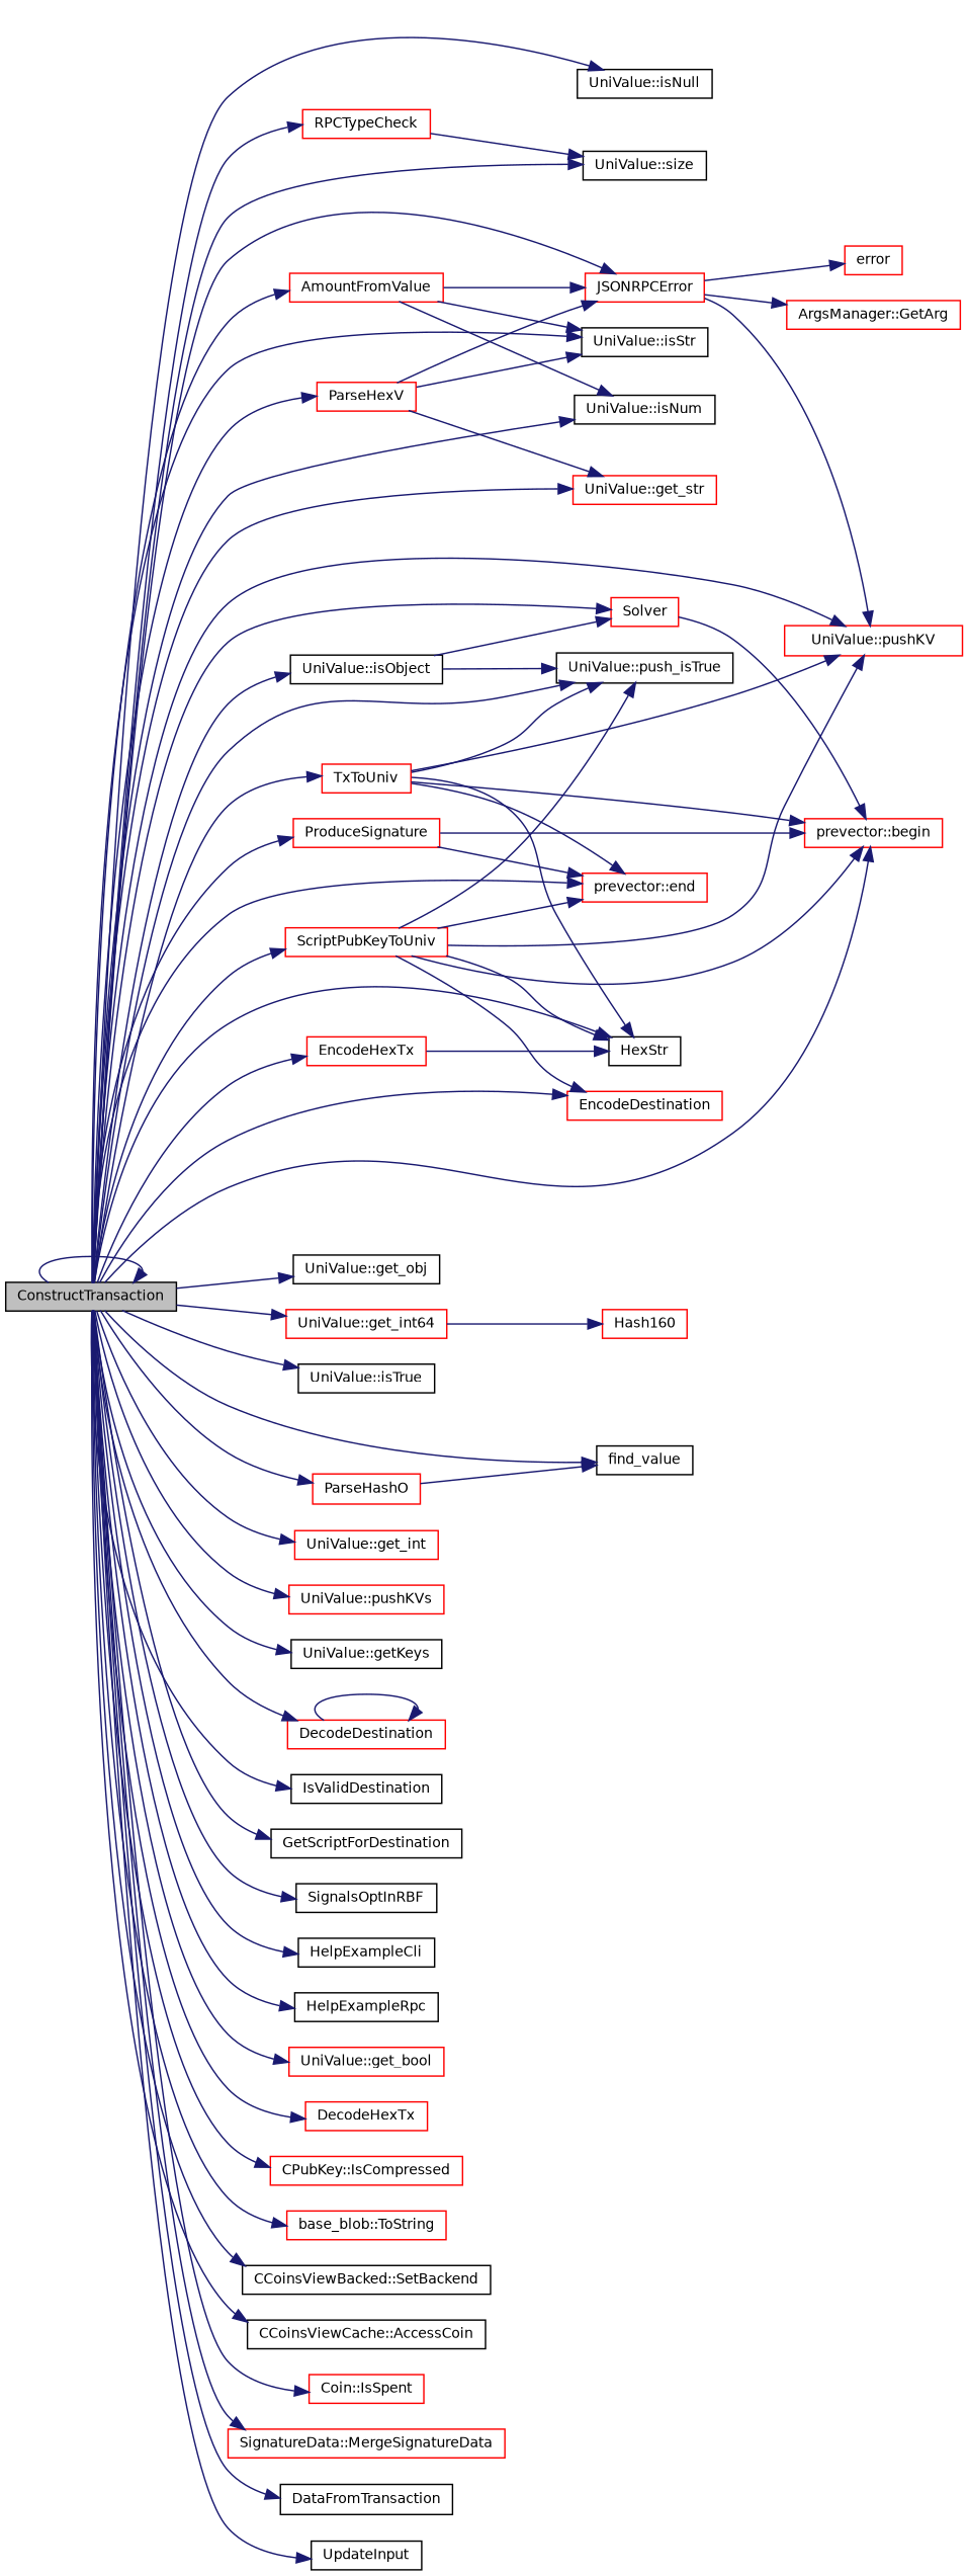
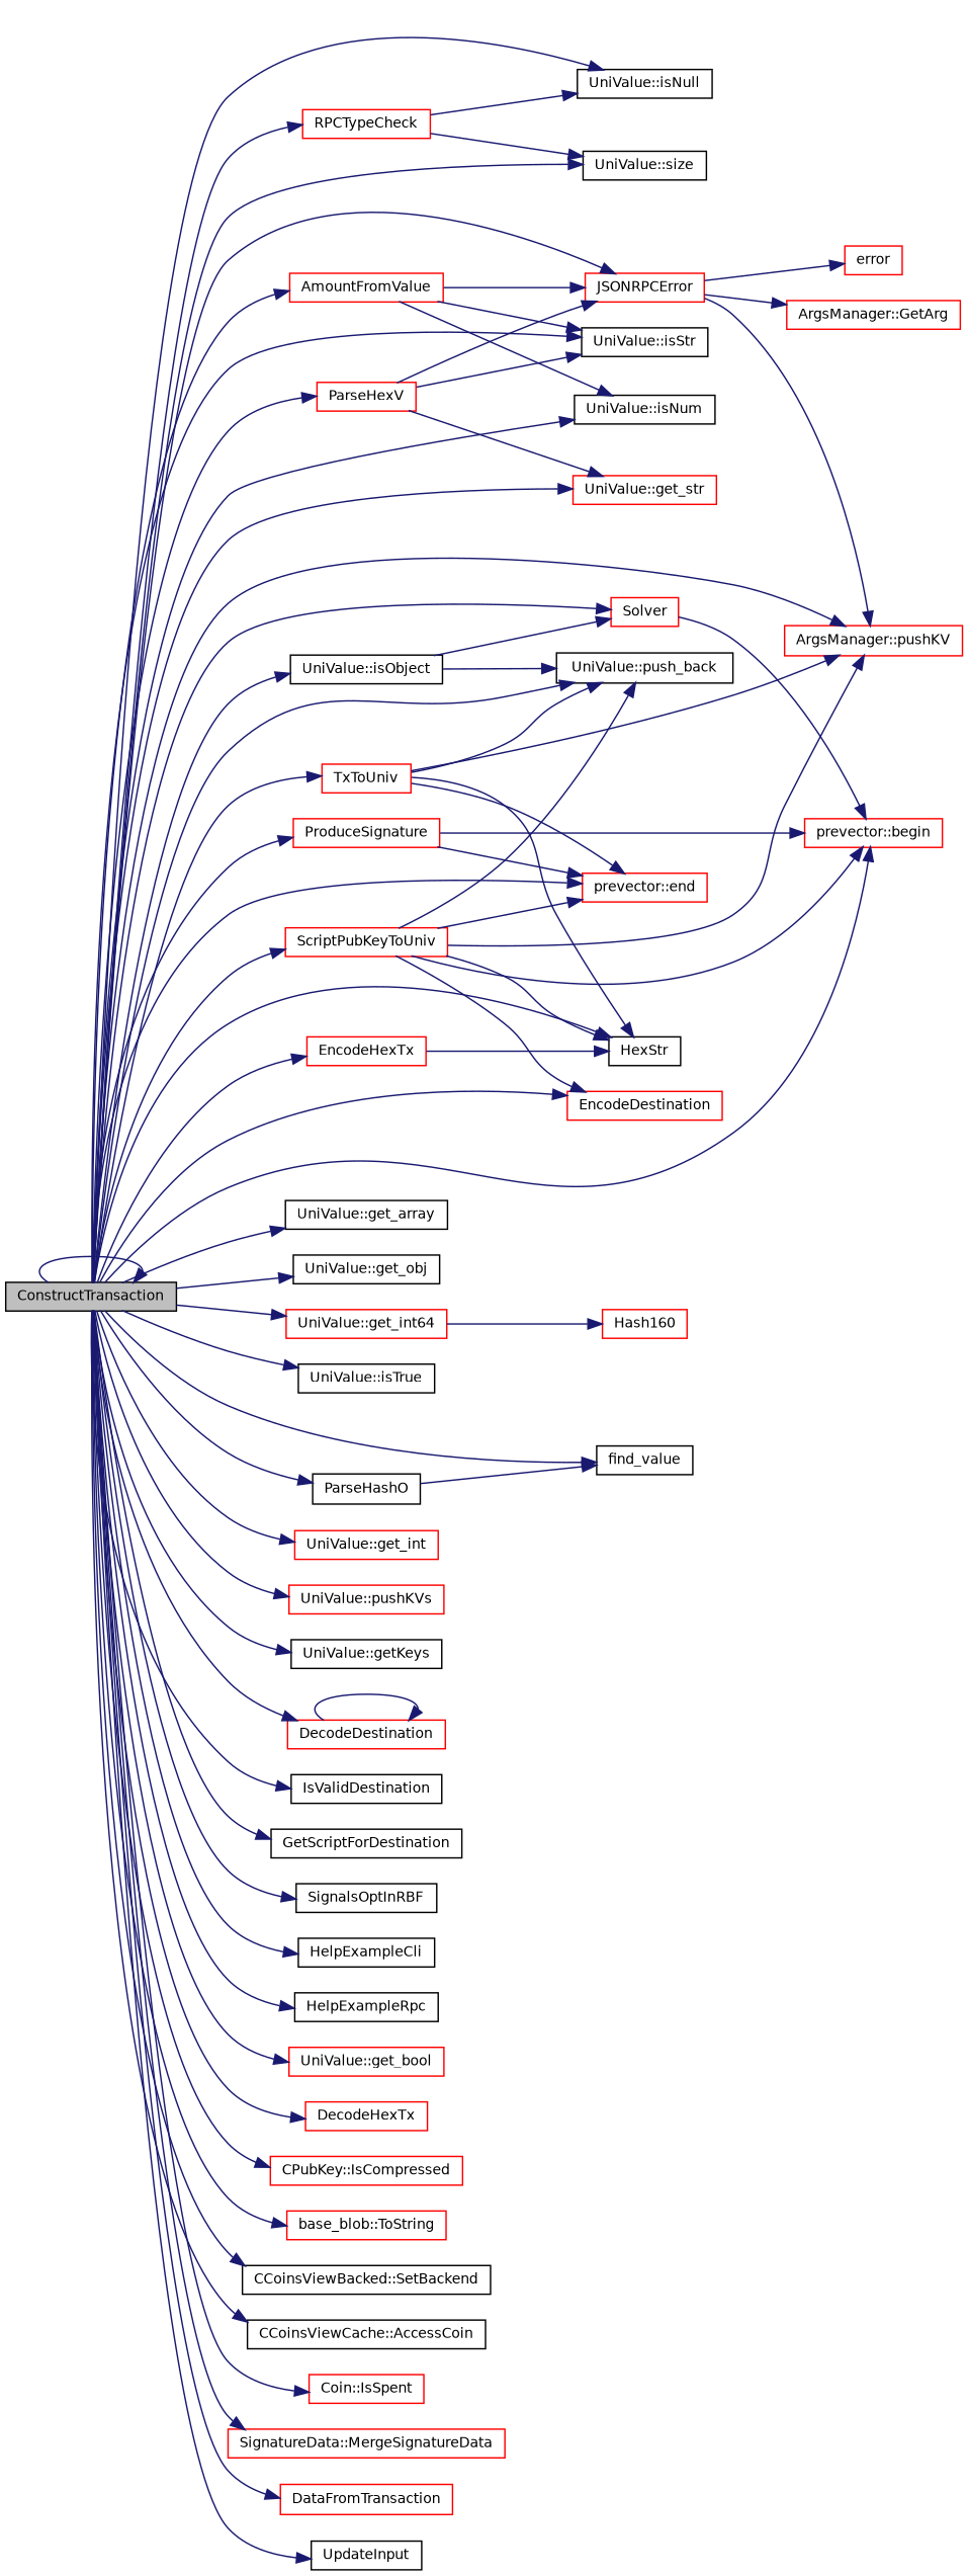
  digraph {
    rankdir=LR
    node [color=red fillcolor=white fontname=Helvetica fontsize=10 shape=record style=filled]
    edge [color=midnightblue fontname=Helvetica fontsize=10 labelfontname=Helvetica labelfontsize=10 style=solid]
    n1 [color=black fillcolor=grey75 fontcolor=black height=0.2 label=ConstructTransaction width=0.4]
    n2 [color=black height=0.2 label="UniValue::isNull" width=0.4]
    n3 [height=0.2 label=JSONRPCError width=0.4]
-   n4 [height=0.2 label="UniValue::pushKV" width=0.4]
+   n4 [height=0.2 label="ArgsManager::pushKV" width=0.4]
+   n5 [color=black height=0.2 label="UniValue::get_array" width=0.4]
    n6 [color=black height=0.2 label="UniValue::isObject" width=0.4]
-   n7 [color=black height=0.2 label="UniValue::push_isTrue" width=0.4]
+   n7 [color=black height=0.2 label="UniValue::push_back" width=0.4]
    n8 [color=black height=0.2 label="UniValue::get_obj" width=0.4]
    n9 [height=0.2 label="UniValue::get_int64" width=0.4]
    n10 [color=black height=0.2 label="UniValue::isTrue" width=0.4]
    n11 [color=black height=0.2 label="UniValue::size" width=0.4]
-   n12 [height=0.2 label=ParseHashO width=0.4]
+   n12 [color=black height=0.2 label=ParseHashO width=0.4]
    n13 [color=black height=0.2 label=find_value width=0.4]
    n14 [color=black height=0.2 label="UniValue::isNum" width=0.4]
    n15 [height=0.2 label="UniValue::get_int" width=0.4]
    n16 [height=0.2 label="UniValue::pushKVs" width=0.4]
    n17 [color=black height=0.2 label="UniValue::getKeys" width=0.4]
    n18 [height=0.2 label=ParseHexV width=0.4]
    n19 [color=black height=0.2 label="UniValue::isStr" width=0.4]
    n20 [height=0.2 label="UniValue::get_str" width=0.4]
    n21 [height=0.2 label=DecodeDestination width=0.4]
    n22 [color=black height=0.2 label=IsValidDestination width=0.4]
    n23 [color=black height=0.2 label=GetScriptForDestination width=0.4]
    n24 [height=0.2 label=AmountFromValue width=0.4]
    n25 [color=black height=0.2 label=SignalsOptInRBF width=0.4]
    n26 [color=black height=0.2 label=HelpExampleCli width=0.4]
    n27 [color=black height=0.2 label=HelpExampleRpc width=0.4]
    n28 [height=0.2 label=RPCTypeCheck width=0.4]
    n29 [height=0.2 label=EncodeHexTx width=0.4]
    n30 [color=black height=0.2 label=HexStr width=0.4]
    n31 [height=0.2 label="UniValue::get_bool" width=0.4]
    n32 [height=0.2 label=DecodeHexTx width=0.4]
    n33 [height=0.2 label=TxToUniv width=0.4]
    n34 [height=0.2 label="prevector::begin" width=0.4]
    n35 [height=0.2 label="prevector::end" width=0.4]
    n36 [height=0.2 label=ScriptPubKeyToUniv width=0.4]
    n37 [height=0.2 label=EncodeDestination width=0.4]
    n38 [height=0.2 label=Solver width=0.4]
    n39 [height=0.2 label="CPubKey::IsCompressed" width=0.4]
    n40 [height=0.2 label="base_blob::ToString" width=0.4]
    n41 [color=black height=0.2 label="CCoinsViewBacked::SetBackend" width=0.4]
    n42 [color=black height=0.2 label="CCoinsViewCache::AccessCoin" width=0.4]
    n43 [height=0.2 label="Coin::IsSpent" width=0.4]
    n44 [height=0.2 label="SignatureData::MergeSignatureData" width=0.4]
-   n45 [color=black height=0.2 label=DataFromTransaction width=0.4]
+   n45 [height=0.2 label=DataFromTransaction width=0.4]
    n46 [height=0.2 label=ProduceSignature width=0.4]
    n47 [color=black height=0.2 label=UpdateInput width=0.4]
    n48 [height=0.2 label=error width=0.4]
    n49 [height=0.2 label="ArgsManager::GetArg" width=0.4]
    n50 [height=0.2 label=Hash160 width=0.4]
    n1 -> n1
    n1 -> n2
    n1 -> n3
    n1 -> n4
+   n1 -> n5
    n1 -> n6
    n1 -> n7
    n1 -> n8
    n1 -> n9
    n1 -> n10
    n1 -> n11
    n1 -> n12
    n1 -> n13
    n1 -> n14
    n1 -> n15
    n1 -> n16
    n1 -> n17
    n1 -> n18
    n1 -> n19
    n1 -> n20
    n1 -> n21
    n1 -> n22
    n1 -> n23
    n1 -> n24
    n1 -> n25
    n1 -> n26
    n1 -> n27
    n1 -> n28
    n1 -> n29
    n1 -> n30
    n1 -> n31
    n1 -> n32
    n1 -> n33
    n1 -> n34
    n1 -> n35
    n1 -> n36
    n1 -> n37
    n1 -> n38
    n1 -> n39
    n1 -> n40
    n1 -> n41
    n1 -> n42
    n1 -> n43
    n1 -> n44
    n1 -> n45
    n1 -> n46
    n1 -> n47
    n3 -> n4
    n3 -> n48
    n3 -> n49
    n6 -> n7
    n6 -> n38
    n9 -> n50
    n12 -> n13
    n18 -> n3
    n18 -> n19
    n18 -> n20
    n21 -> n21
    n24 -> n3
    n24 -> n14
    n24 -> n19
+   n28 -> n2
    n28 -> n11
    n29 -> n30
    n33 -> n4
    n33 -> n7
    n33 -> n30
-   n33 -> n34
    n33 -> n35
    n36 -> n4
    n36 -> n7
    n36 -> n30
    n36 -> n34
    n36 -> n35
    n36 -> n37
    n38 -> n34
    n46 -> n34
    n46 -> n35
  }
